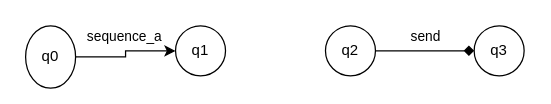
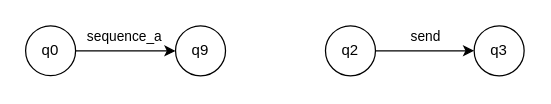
  <mxCell id="0" />
  <mxCell id="1" parent="0" />
  <mxCell id="2" style="edgeStyle=orthogonalEdgeStyle;rounded=0;orthogonalLoop=1;jettySize=auto;html=1;" edge="1" parent="1" source="4" target="5"><mxGeometry relative="1" as="geometry" /></mxCell>
  <mxCell id="3" value="sequence_a" style="edgeLabel;html=1;align=center;verticalAlign=middle;resizable=0;points=[];" vertex="1" connectable="0" parent="2"><mxGeometry x="0.331" y="-2" relative="1" as="geometry"><mxPoint x="-14" y="-14" as="offset" /></mxGeometry></mxCell>
- <mxCell id="4" value="q0" style="ellipse;whiteSpace=wrap;html=1;aspect=fixed;" vertex="1" parent="1"><mxGeometry x="20" y="20" width="40" height="50" as="geometry" /></mxCell>
- <mxCell id="5" value="q1" style="ellipse;whiteSpace=wrap;html=1;aspect=fixed;" vertex="1" parent="1"><mxGeometry x="140" y="20.05" width="40" height="40" as="geometry" /></mxCell>
- <mxCell id="6" style="edgeStyle=orthogonalEdgeStyle;rounded=0;orthogonalLoop=1;jettySize=auto;html=1;endArrow=diamond;" edge="1" parent="1" source="8" target="9"><mxGeometry relative="1" as="geometry" /></mxCell>
+ <mxCell id="4" value="q0" style="ellipse;whiteSpace=wrap;html=1;aspect=fixed;" vertex="1" parent="1"><mxGeometry x="20" y="20" width="40" height="40" as="geometry" /></mxCell>
+ <mxCell id="5" value="q9" style="ellipse;whiteSpace=wrap;html=1;aspect=fixed;" vertex="1" parent="1"><mxGeometry x="140" y="20.05" width="40" height="40" as="geometry" /></mxCell>
+ <mxCell id="6" style="edgeStyle=orthogonalEdgeStyle;rounded=0;orthogonalLoop=1;jettySize=auto;html=1;" edge="1" parent="1" source="8" target="9"><mxGeometry relative="1" as="geometry" /></mxCell>
  <mxCell id="7" value="send" style="edgeLabel;html=1;align=center;verticalAlign=middle;resizable=0;points=[];" vertex="1" connectable="0" parent="6"><mxGeometry x="0.19" y="-1" relative="1" as="geometry"><mxPoint x="-8" y="-13" as="offset" /></mxGeometry></mxCell>
  <mxCell id="8" value="q2" style="ellipse;whiteSpace=wrap;html=1;aspect=fixed;" vertex="1" parent="1"><mxGeometry x="260" y="20.05" width="40" height="40" as="geometry" /></mxCell>
  <mxCell id="9" value="q3" style="ellipse;whiteSpace=wrap;html=1;aspect=fixed;" vertex="1" parent="1"><mxGeometry x="379" y="20.05" width="40" height="40" as="geometry" /></mxCell>
